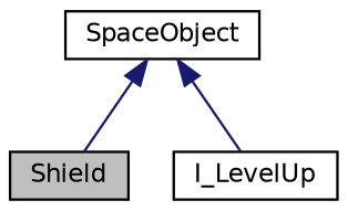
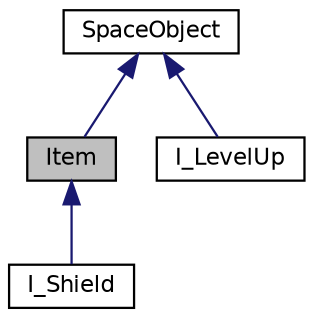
  digraph {
    node [color=black fillcolor=white fontname=Helvetica fontsize=10 shape=record style=filled]
    edge [color=midnightblue dir=back fontname=Helvetica fontsize=10 labelfontname=Helvetica labelfontsize=10 style=solid]
-   n1 [fillcolor=grey75 fontcolor=black height=0.2 label=Shield width=0.4]
+   n1 [fillcolor=grey75 fontcolor=black height=0.2 label=Item width=0.4]
+   n2 [height=0.2 label=I_Shield width=0.4]
    n3 [height=0.2 label=I_LevelUp width=0.4]
    n4 [height=0.2 label=SpaceObject width=0.4]
+   n1 -> n2
    n4 -> n1
    n4 -> n3
  }
